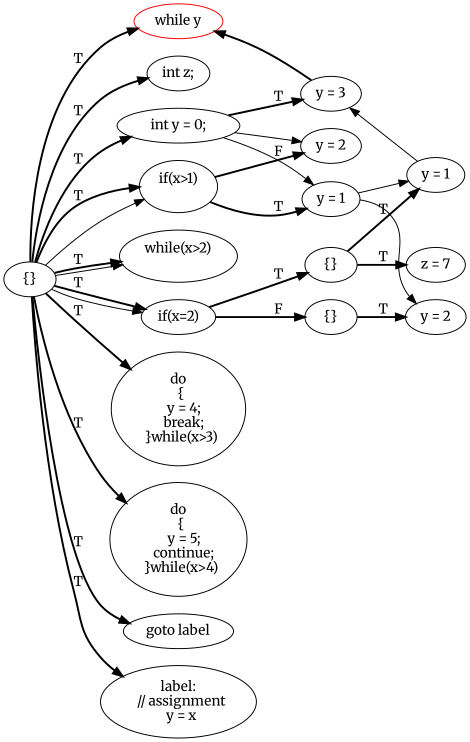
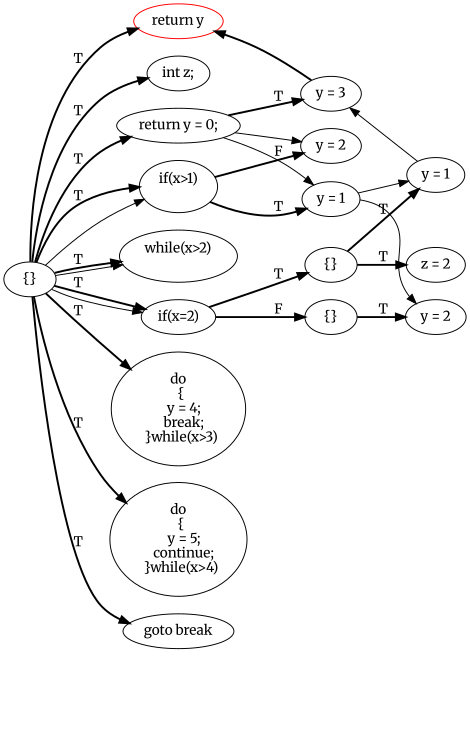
  digraph {
    fontname=Merriweather
    rankdir=LR
    node [fontname=Merriweather]
    edge [fontname=Merriweather style=bold]
-   n1 [label="int y = 0;"]
+   n1 [label="return y = 0;"]
    n2 [label="int z;"]
    n3 [label="if(x>1)\n    "]
    n4 [label="if(x=2)"]
    n5 [label="while(x>2)\n    "]
-   n6 [color=red label="while y"]
+   n6 [color=red label="return y"]
    n7 [label="do\n  {\n    y = 4;\n    break;\n  }while(x>3)"]
    n8 [label="do\n  {\n    y = 5;\n    continue;\n  }while(x>4)"]
-   n9 [label="goto label"]
-   n10 [label="label:\n  // assignment\n  y = x"]
+   n9 [label="goto break"]
    n11 [label="y = 2"]
    n12 [label="y = 1"]
    n13 [label="{}"]
    n14 [label="y = 3"]
    n15 [label="{}"]
-   n16 [label="z = 7"]
+   n16 [label="z = 2"]
    n17 [label="y = 1"]
    n18 [label="y = 2"]
    n19 [label="{}"]
    subgraph sub_1 {
      rank=same
      n1
      n2
      n3
      n4
      n5
      n6
      n7
      n8
      n9
-     n10
    }
    subgraph sub_2 {
      rank=same
      n11
      n12
      n13
      n14
      n15
    }
    subgraph sub_3 {
      rank=same
      n16
      n17
      n18
    }
    n1 -> n11 [style=""]
    n1 -> n12 [style=""]
    n1 -> n14 [label=T]
    n3 -> n11 [label=F]
    n3 -> n12 [label=T]
    n4 -> n13 [label=T]
    n4 -> n15 [label=F]
    n12 -> n17 [style=""]
    n12 -> n18 [style=""]
    n13 -> n16 [label=T]
    n13 -> n17 [label=T]
    n14 -> n6
    n15 -> n18 [label=T]
    n17 -> n14 [style=""]
    n19 -> n1 [label=T]
    n19 -> n2 [label=T]
    n19 -> n3 [label=T]
    n19 -> n3 [style=""]
    n19 -> n4 [label=T]
    n19 -> n4 [style=""]
    n19 -> n5 [label=T]
    n19 -> n5 [style=""]
    n19 -> n6 [label=T]
    n19 -> n7 [label=T]
    n19 -> n8 [label=T]
    n19 -> n9 [label=T]
-   n19 -> n10 [label=T]
  }
